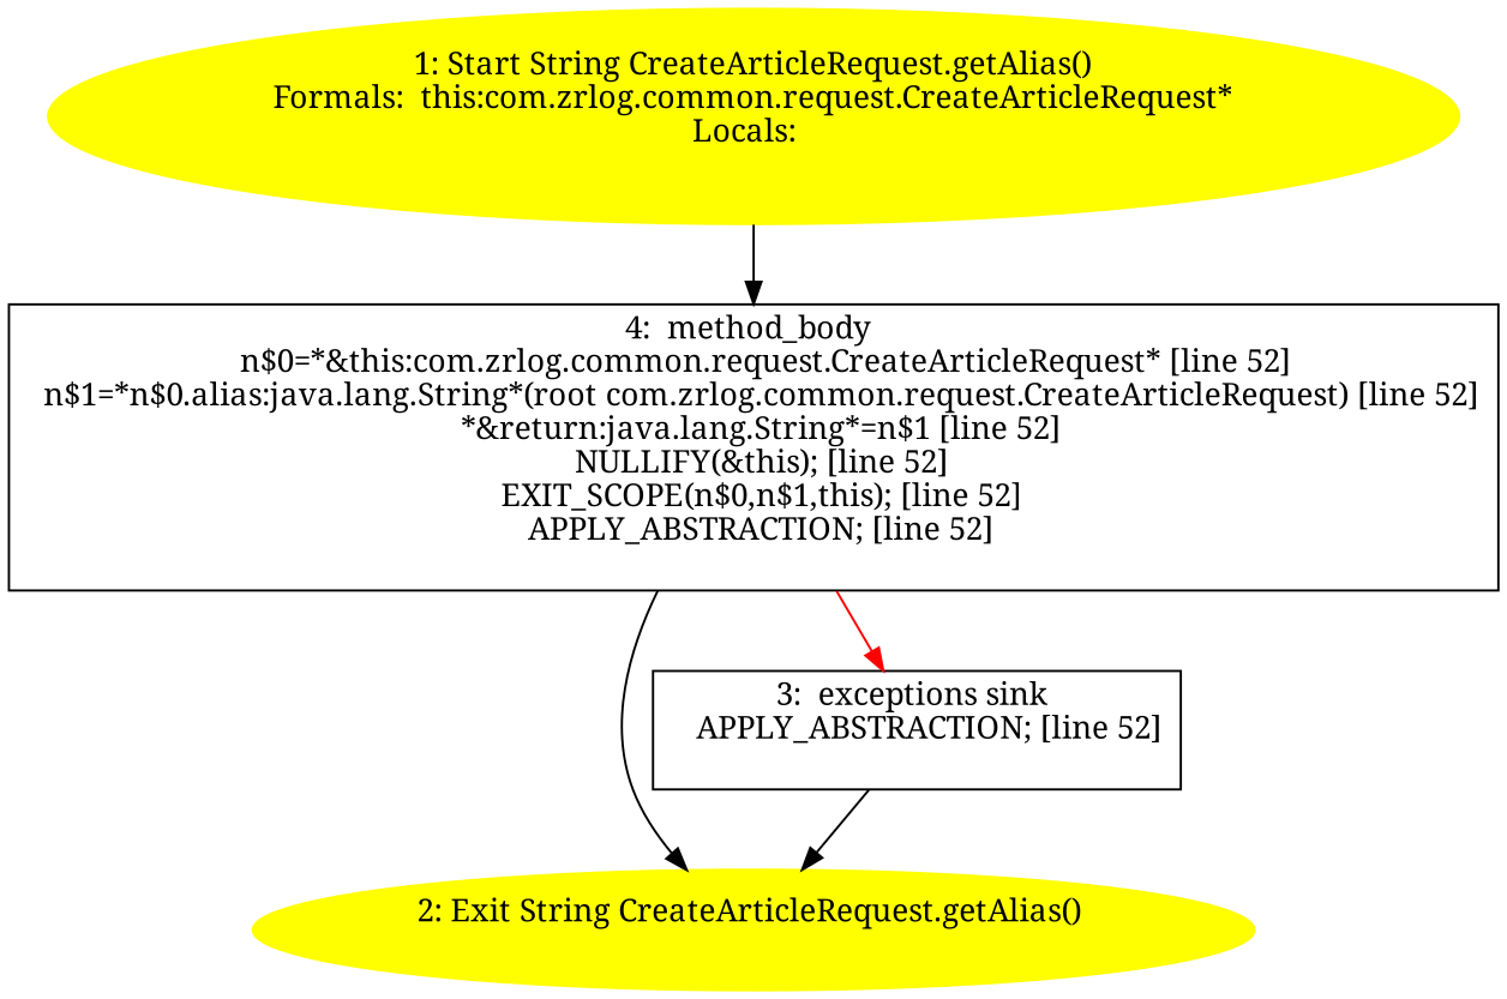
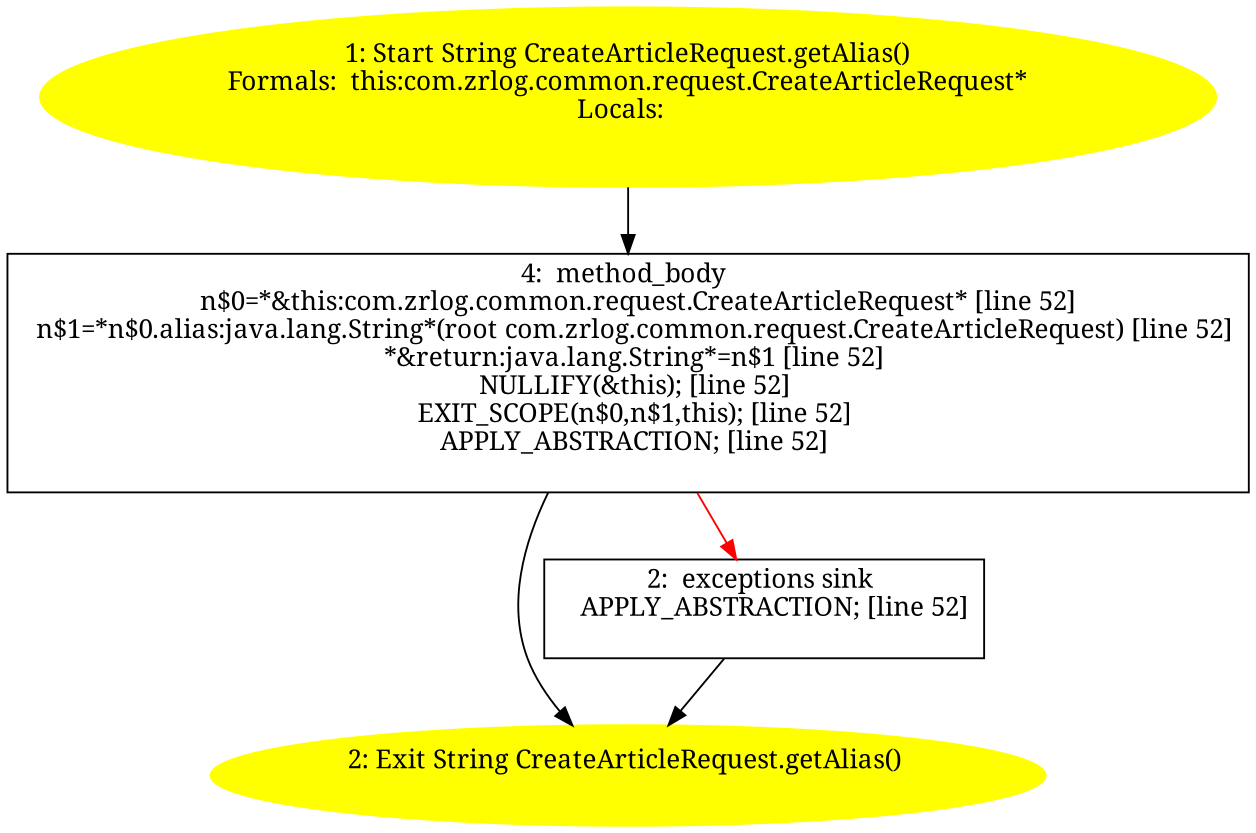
  digraph {
    fontname="Noto Serif"
    node [fontname="Noto Serif"]
    edge [fontname="Noto Serif"]
    n1 [color=yellow label="1: Start String CreateArticleRequest.getAlias()\nFormals:  this:com.zrlog.common.request.CreateArticleRequest*\nLocals:  \n  " style=filled]
    n2 [label="4:  method_body \n   n$0=*&this:com.zrlog.common.request.CreateArticleRequest* [line 52]\n  n$1=*n$0.alias:java.lang.String*(root com.zrlog.common.request.CreateArticleRequest) [line 52]\n  *&return:java.lang.String*=n$1 [line 52]\n  NULLIFY(&this); [line 52]\n  EXIT_SCOPE(n$0,n$1,this); [line 52]\n  APPLY_ABSTRACTION; [line 52]\n " shape=box]
    n3 [color=yellow label="2: Exit String CreateArticleRequest.getAlias() \n  " style=filled]
-   n4 [label="3:  exceptions sink \n   APPLY_ABSTRACTION; [line 52]\n " shape=box]
+   n4 [label="2:  exceptions sink \n   APPLY_ABSTRACTION; [line 52]\n " shape=box]
    n1 -> n2
    n2 -> n3
    n2 -> n4 [color=red]
    n4 -> n3
  }
